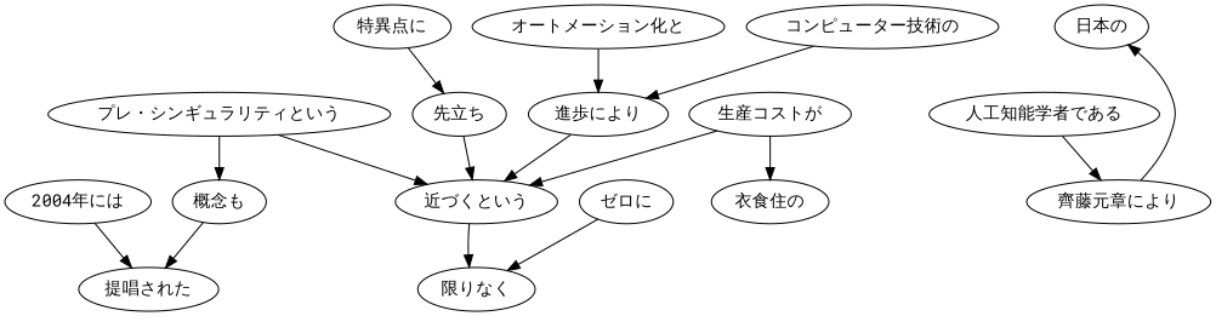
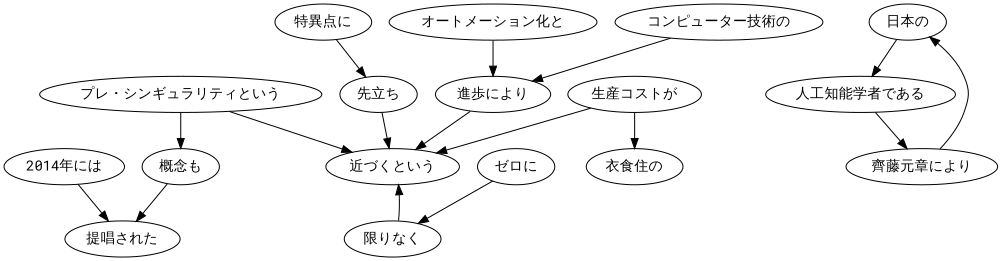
  digraph {
    fontname="Roboto Mono"
    node [fontname="Roboto Mono"]
    edge [fontname="Roboto Mono"]
-   n1 [label="2004年には"]
+   n1 [label="2014年には"]
    n2 [label="提唱された"]
    n3 [label="日本の"]
    n4 [label="人工知能学者である"]
    n5 [label="齊藤元章により"]
    n6 [label="先立ち"]
    n7 [label="近づくという"]
    n8 [label="特異点に"]
    n9 [label="プレ・シンギュラリティという"]
    n10 [label="概念も"]
    n11 [label="オートメーション化と"]
    n12 [label="進歩により"]
    n13 [label="コンピューター技術の"]
    n14 [label="衣食住の"]
    n15 [label="生産コストが"]
    n16 [label="ゼロに"]
    n17 [label="限りなく"]
    n1 -> n2
+   n3 -> n4
    n4 -> n5
    n5 -> n3
    n6 -> n7
    n8 -> n6
    n9 -> n7
    n9 -> n10
    n10 -> n2
    n11 -> n12
    n12 -> n7
    n13 -> n12
    n15 -> n7
    n15 -> n14
    n16 -> n17
-   n7 -> n17
+   n17 -> n7
  }
